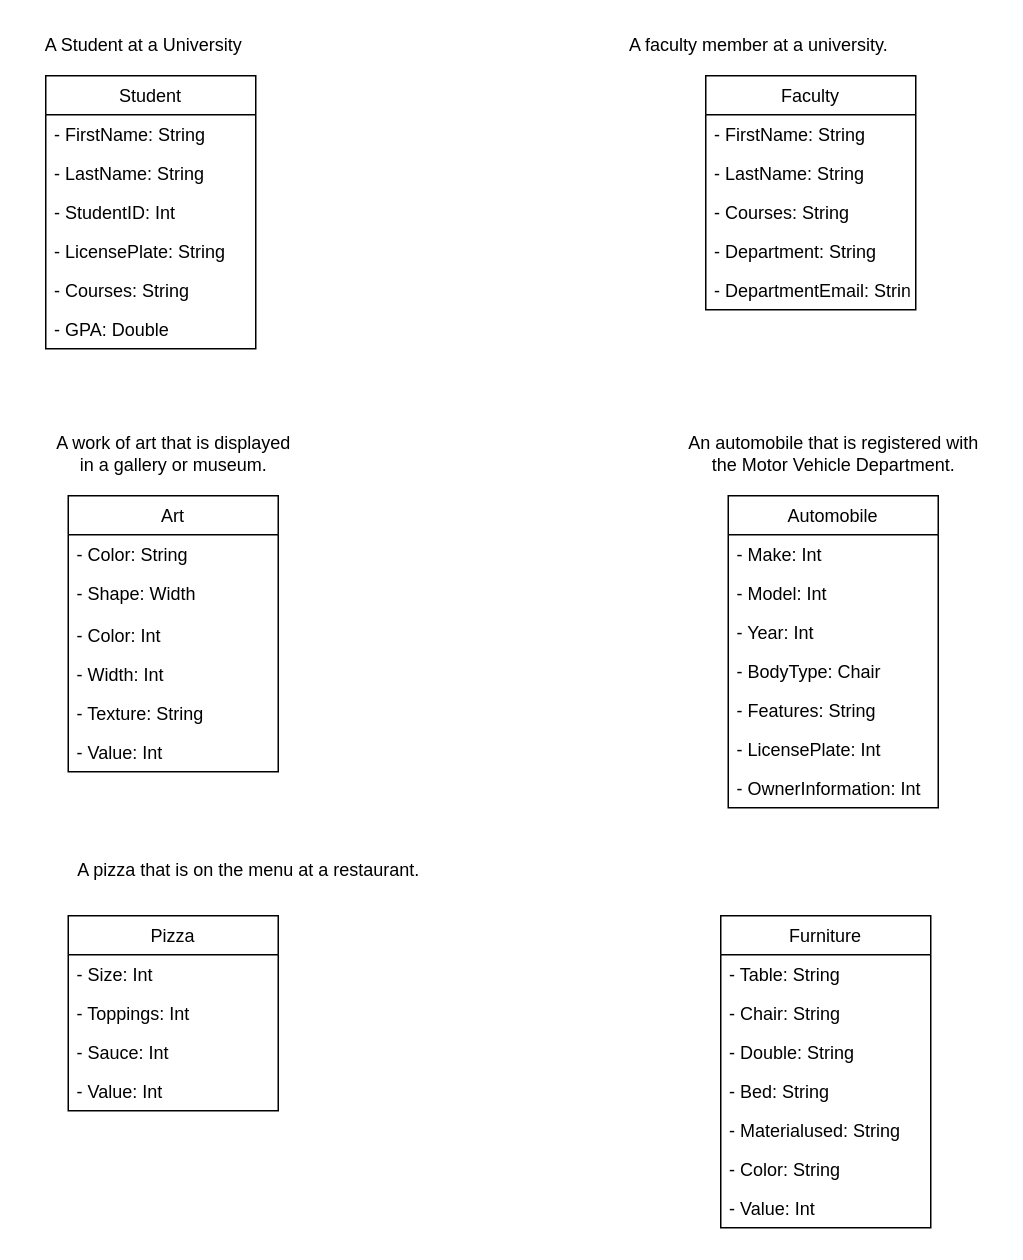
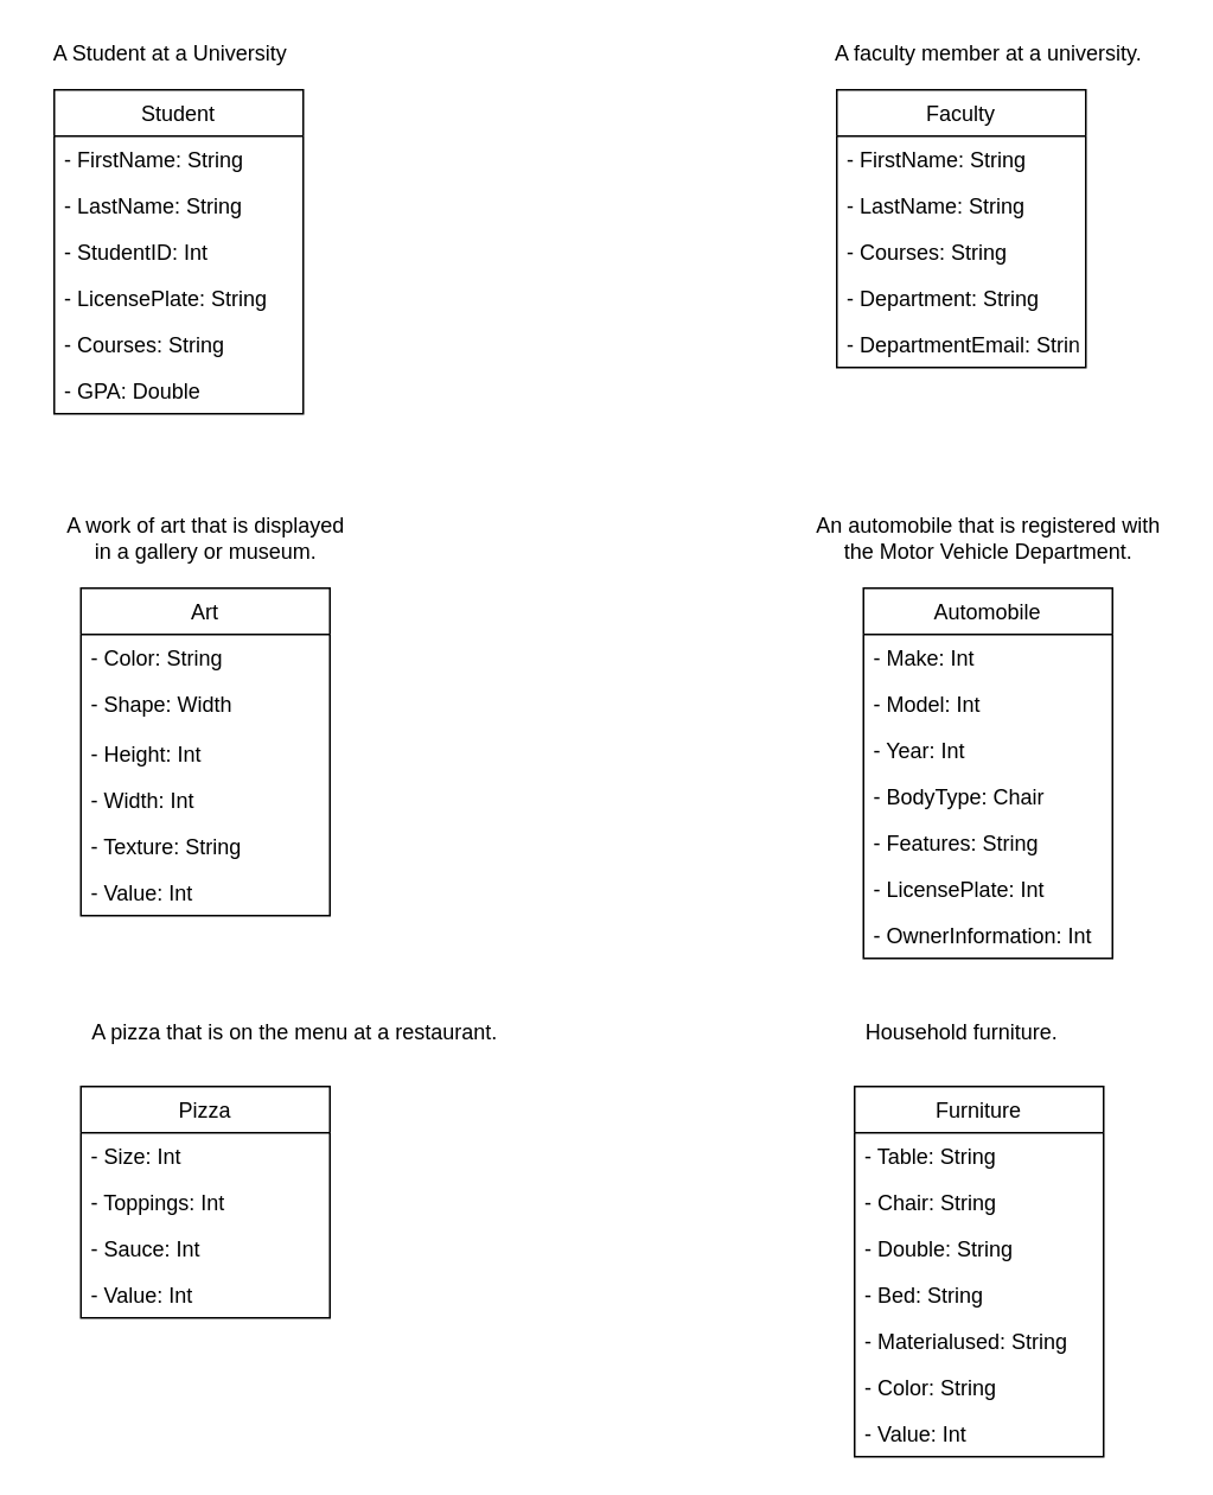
  <mxCell id="0" />
  <mxCell id="1" parent="0" />
  <mxCell id="2" value="Student" style="swimlane;fontStyle=0;childLayout=stackLayout;horizontal=1;startSize=26;fillColor=none;horizontalStack=0;resizeParent=1;resizeParentMax=0;resizeLast=0;collapsible=1;marginBottom=0;" vertex="1" parent="1"><mxGeometry x="30" y="50" width="140" height="182" as="geometry" /></mxCell>
  <mxCell id="3" value="- FirstName: String" style="text;strokeColor=none;fillColor=none;align=left;verticalAlign=top;spacingLeft=4;spacingRight=4;overflow=hidden;rotatable=0;points=[[0,0.5],[1,0.5]];portConstraint=eastwest;" vertex="1" parent="2"><mxGeometry y="26" width="140" height="26" as="geometry" /></mxCell>
  <mxCell id="4" value="- LastName: String" style="text;strokeColor=none;fillColor=none;align=left;verticalAlign=top;spacingLeft=4;spacingRight=4;overflow=hidden;rotatable=0;points=[[0,0.5],[1,0.5]];portConstraint=eastwest;" vertex="1" parent="2"><mxGeometry y="52" width="140" height="26" as="geometry" /></mxCell>
  <mxCell id="5" value="- StudentID: Int" style="text;strokeColor=none;fillColor=none;align=left;verticalAlign=top;spacingLeft=4;spacingRight=4;overflow=hidden;rotatable=0;points=[[0,0.5],[1,0.5]];portConstraint=eastwest;" vertex="1" parent="2"><mxGeometry y="78" width="140" height="26" as="geometry" /></mxCell>
  <mxCell id="6" value="- LicensePlate: String" style="text;strokeColor=none;fillColor=none;align=left;verticalAlign=top;spacingLeft=4;spacingRight=4;overflow=hidden;rotatable=0;points=[[0,0.5],[1,0.5]];portConstraint=eastwest;" vertex="1" parent="2"><mxGeometry y="104" width="140" height="26" as="geometry" /></mxCell>
  <mxCell id="7" value="- Courses: String" style="text;strokeColor=none;fillColor=none;align=left;verticalAlign=top;spacingLeft=4;spacingRight=4;overflow=hidden;rotatable=0;points=[[0,0.5],[1,0.5]];portConstraint=eastwest;" vertex="1" parent="2"><mxGeometry y="130" width="140" height="26" as="geometry" /></mxCell>
  <mxCell id="8" value="- GPA: Double" style="text;strokeColor=none;fillColor=none;align=left;verticalAlign=top;spacingLeft=4;spacingRight=4;overflow=hidden;rotatable=0;points=[[0,0.5],[1,0.5]];portConstraint=eastwest;" vertex="1" parent="2"><mxGeometry y="156" width="140" height="26" as="geometry" /></mxCell>
  <mxCell id="9" value="Faculty" style="swimlane;fontStyle=0;childLayout=stackLayout;horizontal=1;startSize=26;fillColor=none;horizontalStack=0;resizeParent=1;resizeParentMax=0;resizeLast=0;collapsible=1;marginBottom=0;" vertex="1" parent="1"><mxGeometry x="470" y="50" width="140" height="156" as="geometry" /></mxCell>
  <mxCell id="10" value="- FirstName: String" style="text;strokeColor=none;fillColor=none;align=left;verticalAlign=top;spacingLeft=4;spacingRight=4;overflow=hidden;rotatable=0;points=[[0,0.5],[1,0.5]];portConstraint=eastwest;" vertex="1" parent="9"><mxGeometry y="26" width="140" height="26" as="geometry" /></mxCell>
  <mxCell id="11" value="- LastName: String" style="text;strokeColor=none;fillColor=none;align=left;verticalAlign=top;spacingLeft=4;spacingRight=4;overflow=hidden;rotatable=0;points=[[0,0.5],[1,0.5]];portConstraint=eastwest;" vertex="1" parent="9"><mxGeometry y="52" width="140" height="26" as="geometry" /></mxCell>
  <mxCell id="12" value="- Courses: String" style="text;strokeColor=none;fillColor=none;align=left;verticalAlign=top;spacingLeft=4;spacingRight=4;overflow=hidden;rotatable=0;points=[[0,0.5],[1,0.5]];portConstraint=eastwest;" vertex="1" parent="9"><mxGeometry y="78" width="140" height="26" as="geometry" /></mxCell>
  <mxCell id="13" value="- Department: String" style="text;strokeColor=none;fillColor=none;align=left;verticalAlign=top;spacingLeft=4;spacingRight=4;overflow=hidden;rotatable=0;points=[[0,0.5],[1,0.5]];portConstraint=eastwest;" vertex="1" parent="9"><mxGeometry y="104" width="140" height="26" as="geometry" /></mxCell>
  <mxCell id="14" value="- DepartmentEmail: String" style="text;strokeColor=none;fillColor=none;align=left;verticalAlign=top;spacingLeft=4;spacingRight=4;overflow=hidden;rotatable=0;points=[[0,0.5],[1,0.5]];portConstraint=eastwest;" vertex="1" parent="9"><mxGeometry y="130" width="140" height="26" as="geometry" /></mxCell>
  <mxCell id="15" value="Art" style="swimlane;fontStyle=0;childLayout=stackLayout;horizontal=1;startSize=26;fillColor=none;horizontalStack=0;resizeParent=1;resizeParentMax=0;resizeLast=0;collapsible=1;marginBottom=0;" vertex="1" parent="1"><mxGeometry x="45" y="330" width="140" height="184" as="geometry" /></mxCell>
  <mxCell id="16" value="- Color: String" style="text;strokeColor=none;fillColor=none;align=left;verticalAlign=top;spacingLeft=4;spacingRight=4;overflow=hidden;rotatable=0;points=[[0,0.5],[1,0.5]];portConstraint=eastwest;" vertex="1" parent="15"><mxGeometry y="26" width="140" height="26" as="geometry" /></mxCell>
  <mxCell id="17" value="- Shape: Width" style="text;strokeColor=none;fillColor=none;align=left;verticalAlign=top;spacingLeft=4;spacingRight=4;overflow=hidden;rotatable=0;points=[[0,0.5],[1,0.5]];portConstraint=eastwest;" vertex="1" parent="15"><mxGeometry y="52" width="140" height="28" as="geometry" /></mxCell>
- <mxCell id="18" value="- Color: Int" style="text;strokeColor=none;fillColor=none;align=left;verticalAlign=top;spacingLeft=4;spacingRight=4;overflow=hidden;rotatable=0;points=[[0,0.5],[1,0.5]];portConstraint=eastwest;" vertex="1" parent="15"><mxGeometry y="80" width="140" height="26" as="geometry" /></mxCell>
+ <mxCell id="18" value="- Height: Int" style="text;strokeColor=none;fillColor=none;align=left;verticalAlign=top;spacingLeft=4;spacingRight=4;overflow=hidden;rotatable=0;points=[[0,0.5],[1,0.5]];portConstraint=eastwest;" vertex="1" parent="15"><mxGeometry y="80" width="140" height="26" as="geometry" /></mxCell>
  <mxCell id="19" value="- Width: Int" style="text;strokeColor=none;fillColor=none;align=left;verticalAlign=top;spacingLeft=4;spacingRight=4;overflow=hidden;rotatable=0;points=[[0,0.5],[1,0.5]];portConstraint=eastwest;" vertex="1" parent="15"><mxGeometry y="106" width="140" height="26" as="geometry" /></mxCell>
  <mxCell id="20" value="- Texture: String" style="text;strokeColor=none;fillColor=none;align=left;verticalAlign=top;spacingLeft=4;spacingRight=4;overflow=hidden;rotatable=0;points=[[0,0.5],[1,0.5]];portConstraint=eastwest;" vertex="1" parent="15"><mxGeometry y="132" width="140" height="26" as="geometry" /></mxCell>
  <mxCell id="21" value="- Value: Int" style="text;strokeColor=none;fillColor=none;align=left;verticalAlign=top;spacingLeft=4;spacingRight=4;overflow=hidden;rotatable=0;points=[[0,0.5],[1,0.5]];portConstraint=eastwest;" vertex="1" parent="15"><mxGeometry y="158" width="140" height="26" as="geometry" /></mxCell>
  <mxCell id="22" value="Automobile" style="swimlane;fontStyle=0;childLayout=stackLayout;horizontal=1;startSize=26;fillColor=none;horizontalStack=0;resizeParent=1;resizeParentMax=0;resizeLast=0;collapsible=1;marginBottom=0;" vertex="1" parent="1"><mxGeometry x="485" y="330" width="140" height="208" as="geometry" /></mxCell>
  <mxCell id="23" value="- Make: Int" style="text;strokeColor=none;fillColor=none;align=left;verticalAlign=top;spacingLeft=4;spacingRight=4;overflow=hidden;rotatable=0;points=[[0,0.5],[1,0.5]];portConstraint=eastwest;" vertex="1" parent="22"><mxGeometry y="26" width="140" height="26" as="geometry" /></mxCell>
  <mxCell id="24" value="- Model: Int" style="text;strokeColor=none;fillColor=none;align=left;verticalAlign=top;spacingLeft=4;spacingRight=4;overflow=hidden;rotatable=0;points=[[0,0.5],[1,0.5]];portConstraint=eastwest;" vertex="1" parent="22"><mxGeometry y="52" width="140" height="26" as="geometry" /></mxCell>
  <mxCell id="25" value="- Year: Int" style="text;strokeColor=none;fillColor=none;align=left;verticalAlign=top;spacingLeft=4;spacingRight=4;overflow=hidden;rotatable=0;points=[[0,0.5],[1,0.5]];portConstraint=eastwest;" vertex="1" parent="22"><mxGeometry y="78" width="140" height="26" as="geometry" /></mxCell>
  <mxCell id="26" value="- BodyType: Chair" style="text;strokeColor=none;fillColor=none;align=left;verticalAlign=top;spacingLeft=4;spacingRight=4;overflow=hidden;rotatable=0;points=[[0,0.5],[1,0.5]];portConstraint=eastwest;" vertex="1" parent="22"><mxGeometry y="104" width="140" height="26" as="geometry" /></mxCell>
  <mxCell id="27" value="- Features: String" style="text;strokeColor=none;fillColor=none;align=left;verticalAlign=top;spacingLeft=4;spacingRight=4;overflow=hidden;rotatable=0;points=[[0,0.5],[1,0.5]];portConstraint=eastwest;" vertex="1" parent="22"><mxGeometry y="130" width="140" height="26" as="geometry" /></mxCell>
  <mxCell id="28" value="- LicensePlate: Int" style="text;strokeColor=none;fillColor=none;align=left;verticalAlign=top;spacingLeft=4;spacingRight=4;overflow=hidden;rotatable=0;points=[[0,0.5],[1,0.5]];portConstraint=eastwest;" vertex="1" parent="22"><mxGeometry y="156" width="140" height="26" as="geometry" /></mxCell>
  <mxCell id="29" value="- OwnerInformation: Int" style="text;strokeColor=none;fillColor=none;align=left;verticalAlign=top;spacingLeft=4;spacingRight=4;overflow=hidden;rotatable=0;points=[[0,0.5],[1,0.5]];portConstraint=eastwest;" vertex="1" parent="22"><mxGeometry y="182" width="140" height="26" as="geometry" /></mxCell>
  <mxCell id="30" value="Pizza" style="swimlane;fontStyle=0;childLayout=stackLayout;horizontal=1;startSize=26;fillColor=none;horizontalStack=0;resizeParent=1;resizeParentMax=0;resizeLast=0;collapsible=1;marginBottom=0;" vertex="1" parent="1"><mxGeometry x="45" y="610" width="140" height="130" as="geometry" /></mxCell>
  <mxCell id="31" value="- Size: Int" style="text;strokeColor=none;fillColor=none;align=left;verticalAlign=top;spacingLeft=4;spacingRight=4;overflow=hidden;rotatable=0;points=[[0,0.5],[1,0.5]];portConstraint=eastwest;" vertex="1" parent="30"><mxGeometry y="26" width="140" height="26" as="geometry" /></mxCell>
  <mxCell id="32" value="- Toppings: Int" style="text;strokeColor=none;fillColor=none;align=left;verticalAlign=top;spacingLeft=4;spacingRight=4;overflow=hidden;rotatable=0;points=[[0,0.5],[1,0.5]];portConstraint=eastwest;" vertex="1" parent="30"><mxGeometry y="52" width="140" height="26" as="geometry" /></mxCell>
  <mxCell id="33" value="- Sauce: Int" style="text;strokeColor=none;fillColor=none;align=left;verticalAlign=top;spacingLeft=4;spacingRight=4;overflow=hidden;rotatable=0;points=[[0,0.5],[1,0.5]];portConstraint=eastwest;" vertex="1" parent="30"><mxGeometry y="78" width="140" height="26" as="geometry" /></mxCell>
  <mxCell id="34" value="- Value: Int" style="text;strokeColor=none;fillColor=none;align=left;verticalAlign=top;spacingLeft=4;spacingRight=4;overflow=hidden;rotatable=0;points=[[0,0.5],[1,0.5]];portConstraint=eastwest;" vertex="1" parent="30"><mxGeometry y="104" width="140" height="26" as="geometry" /></mxCell>
  <mxCell id="35" value="Furniture" style="swimlane;fontStyle=0;childLayout=stackLayout;horizontal=1;startSize=26;fillColor=none;horizontalStack=0;resizeParent=1;resizeParentMax=0;resizeLast=0;collapsible=1;marginBottom=0;" vertex="1" parent="1"><mxGeometry x="480" y="610" width="140" height="208" as="geometry" /></mxCell>
  <mxCell id="36" value="- Table: String" style="text;strokeColor=none;fillColor=none;align=left;verticalAlign=top;spacingLeft=4;spacingRight=4;overflow=hidden;rotatable=0;points=[[0,0.5],[1,0.5]];portConstraint=eastwest;" vertex="1" parent="35"><mxGeometry y="26" width="140" height="26" as="geometry" /></mxCell>
  <mxCell id="37" value="- Chair: String" style="text;strokeColor=none;fillColor=none;align=left;verticalAlign=top;spacingLeft=4;spacingRight=4;overflow=hidden;rotatable=0;points=[[0,0.5],[1,0.5]];portConstraint=eastwest;" vertex="1" parent="35"><mxGeometry y="52" width="140" height="26" as="geometry" /></mxCell>
  <mxCell id="38" value="- Double: String" style="text;strokeColor=none;fillColor=none;align=left;verticalAlign=top;spacingLeft=4;spacingRight=4;overflow=hidden;rotatable=0;points=[[0,0.5],[1,0.5]];portConstraint=eastwest;" vertex="1" parent="35"><mxGeometry y="78" width="140" height="26" as="geometry" /></mxCell>
  <mxCell id="39" value="- Bed: String" style="text;strokeColor=none;fillColor=none;align=left;verticalAlign=top;spacingLeft=4;spacingRight=4;overflow=hidden;rotatable=0;points=[[0,0.5],[1,0.5]];portConstraint=eastwest;" vertex="1" parent="35"><mxGeometry y="104" width="140" height="26" as="geometry" /></mxCell>
  <mxCell id="40" value="- Materialused: String" style="text;strokeColor=none;fillColor=none;align=left;verticalAlign=top;spacingLeft=4;spacingRight=4;overflow=hidden;rotatable=0;points=[[0,0.5],[1,0.5]];portConstraint=eastwest;" vertex="1" parent="35"><mxGeometry y="130" width="140" height="26" as="geometry" /></mxCell>
  <mxCell id="41" value="- Color: String" style="text;strokeColor=none;fillColor=none;align=left;verticalAlign=top;spacingLeft=4;spacingRight=4;overflow=hidden;rotatable=0;points=[[0,0.5],[1,0.5]];portConstraint=eastwest;" vertex="1" parent="35"><mxGeometry y="156" width="140" height="26" as="geometry" /></mxCell>
  <mxCell id="42" value="- Value: Int" style="text;strokeColor=none;fillColor=none;align=left;verticalAlign=top;spacingLeft=4;spacingRight=4;overflow=hidden;rotatable=0;points=[[0,0.5],[1,0.5]];portConstraint=eastwest;" vertex="1" parent="35"><mxGeometry y="182" width="140" height="26" as="geometry" /></mxCell>
  <mxCell id="43" value="A Student at a University" style="text;html=1;align=center;verticalAlign=middle;resizable=0;points=[];autosize=1;strokeColor=none;" vertex="1" parent="1"><mxGeometry x="20" y="20" width="150" height="20" as="geometry" /></mxCell>
  <mxCell id="44" value="A work of art that is displayed &lt;br&gt;in a gallery or museum." style="text;html=1;align=center;verticalAlign=middle;resizable=0;points=[];autosize=1;strokeColor=none;" vertex="1" parent="1"><mxGeometry x="30" y="287" width="170" height="30" as="geometry" /></mxCell>
- <mxCell id="45" value="A faculty member at a university." style="text;html=1;align=center;verticalAlign=middle;resizable=0;points=[];autosize=1;strokeColor=none;" vertex="1" parent="1"><mxGeometry x="410" y="20" width="190" height="20" as="geometry" /></mxCell>
+ <mxCell id="45" value="A faculty member at a university." style="text;html=1;align=center;verticalAlign=middle;resizable=0;points=[];autosize=1;strokeColor=none;" vertex="1" parent="1"><mxGeometry x="460" y="20" width="190" height="20" as="geometry" /></mxCell>
  <mxCell id="46" value="An automobile that is registered with &lt;br&gt;the Motor Vehicle Department.&lt;br/&gt;" style="text;html=1;align=center;verticalAlign=middle;resizable=0;points=[];autosize=1;strokeColor=none;" vertex="1" parent="1"><mxGeometry x="450" y="287" width="210" height="30" as="geometry" /></mxCell>
  <mxCell id="47" value="A pizza that is on the menu at a restaurant." style="text;html=1;align=center;verticalAlign=middle;resizable=0;points=[];autosize=1;strokeColor=none;" vertex="1" parent="1"><mxGeometry x="45" y="570" width="240" height="20" as="geometry" /></mxCell>
+ <mxCell id="48" value="Household furniture.&lt;br/&gt;" style="text;html=1;align=center;verticalAlign=middle;resizable=0;points=[];autosize=1;strokeColor=none;" vertex="1" parent="1"><mxGeometry x="480" y="570" width="120" height="20" as="geometry" /></mxCell>
